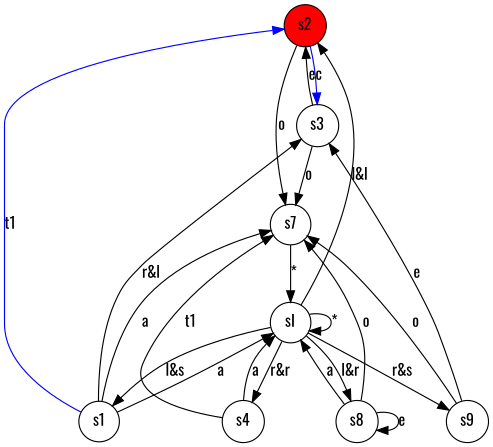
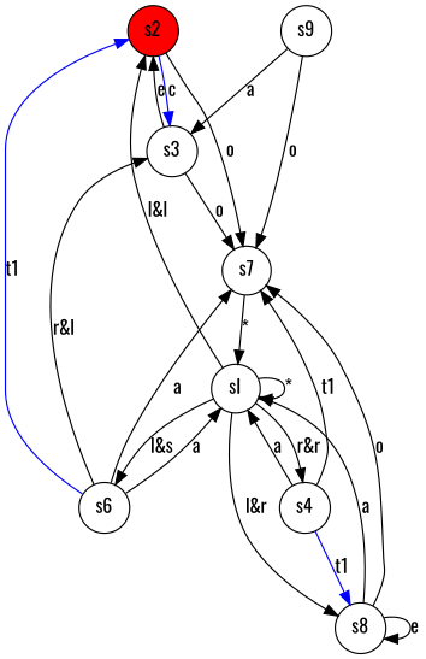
  digraph {
    fontname=Oswald
    node [fontname=Oswald shape=circle]
    edge [fontname=Oswald]
    s2 [fillcolor=red style=filled]
    s3
    s7
    sI
-   s1
+   s1 [label=s6]
    s4
    n7 [label=s8]
    n8 [label=s9]
    s2 -> s3 [color=blue label=c]
    s2 -> s7 [label=o]
    s3 -> s2 [label=e]
    s3 -> s7 [label=o]
    s7 -> sI [label="*"]
    sI -> s2 [label="l&l"]
    sI -> sI [label="*"]
    sI -> s1 [label="l&s"]
    sI -> s4 [label="r&r"]
    sI -> n7 [label="l&r"]
-   sI -> n8 [label="r&s"]
    s1 -> s2 [color=blue label=t1]
    s1 -> s3 [label="r&l"]
    s1 -> s7 [label=a]
    s1 -> sI [label=a]
    s4 -> s7 [label=t1]
    s4 -> sI [label=a]
+   s4 -> n7 [color=blue label=t1]
    n7 -> s7 [label=o]
    n7 -> sI [label=a]
    n7 -> n7 [label=e]
-   n8 -> s3 [label=e]
+   n8 -> s3 [label=a]
    n8 -> s7 [label=o]
  }
